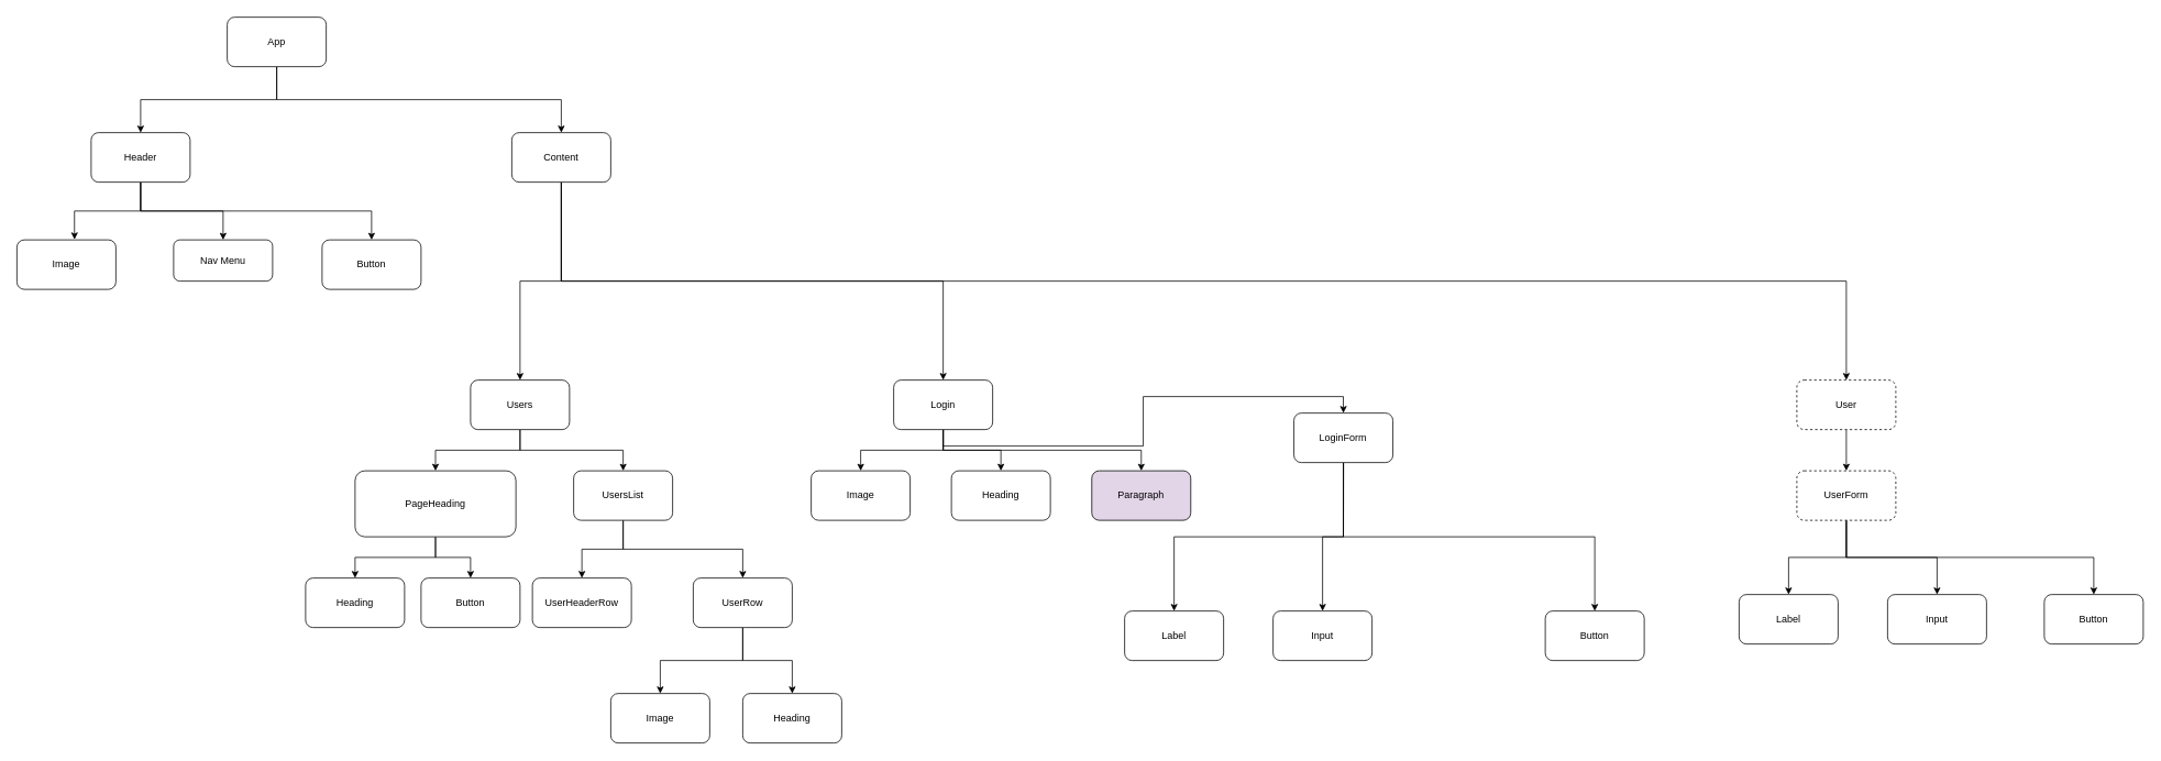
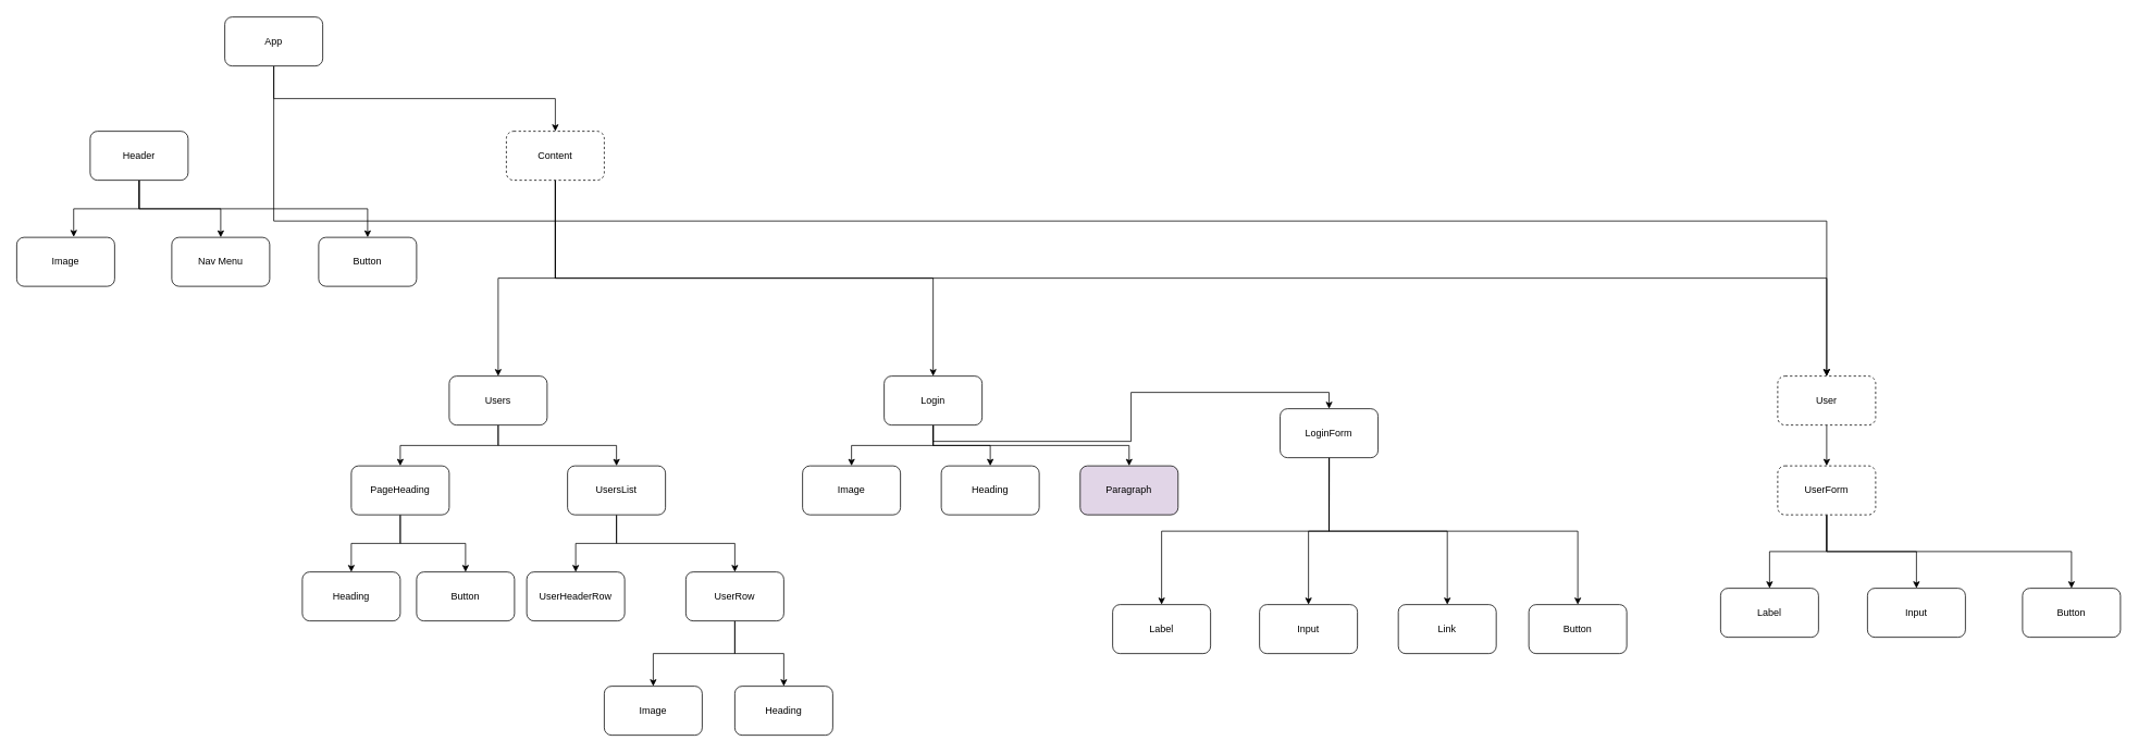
  <mxCell id="0" />
  <mxCell id="1" parent="0" />
- <mxCell id="2" style="edgeStyle=orthogonalEdgeStyle;rounded=0;orthogonalLoop=1;jettySize=auto;html=1;exitX=0.5;exitY=1;exitDx=0;exitDy=0;entryX=0.5;entryY=0;entryDx=0;entryDy=0;" edge="1" parent="1" source="4" target="8"><mxGeometry relative="1" as="geometry" /></mxCell>
+ <mxCell id="2" style="edgeStyle=orthogonalEdgeStyle;rounded=0;orthogonalLoop=1;jettySize=auto;html=1;exitX=0.5;exitY=1;exitDx=0;exitDy=0;" edge="1" parent="1" source="4" target="51"><mxGeometry relative="1" as="geometry" /></mxCell>
  <mxCell id="3" style="edgeStyle=orthogonalEdgeStyle;rounded=0;orthogonalLoop=1;jettySize=auto;html=1;exitX=0.5;exitY=1;exitDx=0;exitDy=0;" edge="1" parent="1" source="4" target="15"><mxGeometry relative="1" as="geometry" /></mxCell>
  <mxCell id="4" value="App" style="rounded=1;whiteSpace=wrap;html=1;" vertex="1" parent="1"><mxGeometry x="275" y="20" width="120" height="60" as="geometry" /></mxCell>
  <mxCell id="5" style="edgeStyle=orthogonalEdgeStyle;rounded=0;orthogonalLoop=1;jettySize=auto;html=1;exitX=0.5;exitY=1;exitDx=0;exitDy=0;entryX=0.582;entryY=-0.009;entryDx=0;entryDy=0;entryPerimeter=0;" edge="1" parent="1" source="8" target="9"><mxGeometry relative="1" as="geometry" /></mxCell>
  <mxCell id="6" style="edgeStyle=orthogonalEdgeStyle;rounded=0;orthogonalLoop=1;jettySize=auto;html=1;exitX=0.5;exitY=1;exitDx=0;exitDy=0;entryX=0.5;entryY=0;entryDx=0;entryDy=0;" edge="1" parent="1" source="8" target="10"><mxGeometry relative="1" as="geometry" /></mxCell>
  <mxCell id="7" style="edgeStyle=orthogonalEdgeStyle;rounded=0;orthogonalLoop=1;jettySize=auto;html=1;exitX=0.5;exitY=1;exitDx=0;exitDy=0;entryX=0.5;entryY=0;entryDx=0;entryDy=0;" edge="1" parent="1" source="8" target="11"><mxGeometry relative="1" as="geometry" /></mxCell>
  <mxCell id="8" value="Header&lt;br&gt;" style="rounded=1;whiteSpace=wrap;html=1;" vertex="1" parent="1"><mxGeometry x="110" y="160" width="120" height="60" as="geometry" /></mxCell>
  <mxCell id="9" value="Image" style="rounded=1;whiteSpace=wrap;html=1;" vertex="1" parent="1"><mxGeometry x="20" y="290" width="120" height="60" as="geometry" /></mxCell>
- <mxCell id="10" value="Nav Menu" style="rounded=1;whiteSpace=wrap;html=1;" vertex="1" parent="1"><mxGeometry x="210" y="290" width="120" height="50" as="geometry" /></mxCell>
+ <mxCell id="10" value="Nav Menu" style="rounded=1;whiteSpace=wrap;html=1;" vertex="1" parent="1"><mxGeometry x="210" y="290" width="120" height="60" as="geometry" /></mxCell>
  <mxCell id="11" value="Button" style="rounded=1;whiteSpace=wrap;html=1;" vertex="1" parent="1"><mxGeometry x="390" y="290" width="120" height="60" as="geometry" /></mxCell>
  <mxCell id="12" style="edgeStyle=orthogonalEdgeStyle;rounded=0;orthogonalLoop=1;jettySize=auto;html=1;exitX=0.5;exitY=1;exitDx=0;exitDy=0;entryX=0.5;entryY=0;entryDx=0;entryDy=0;" edge="1" parent="1" source="15" target="18"><mxGeometry relative="1" as="geometry" /></mxCell>
  <mxCell id="13" style="edgeStyle=orthogonalEdgeStyle;rounded=0;orthogonalLoop=1;jettySize=auto;html=1;exitX=0.5;exitY=1;exitDx=0;exitDy=0;" edge="1" parent="1" source="15" target="37"><mxGeometry relative="1" as="geometry" /></mxCell>
  <mxCell id="14" style="edgeStyle=orthogonalEdgeStyle;rounded=0;orthogonalLoop=1;jettySize=auto;html=1;exitX=0.5;exitY=1;exitDx=0;exitDy=0;entryX=0.5;entryY=0;entryDx=0;entryDy=0;" edge="1" parent="1" source="15" target="51"><mxGeometry relative="1" as="geometry"><mxPoint x="2280" y="360" as="targetPoint" /></mxGeometry></mxCell>
- <mxCell id="15" value="Content" style="rounded=1;whiteSpace=wrap;html=1;" vertex="1" parent="1"><mxGeometry x="620" y="160" width="120" height="60" as="geometry" /></mxCell>
+ <mxCell id="15" value="Content" style="rounded=1;whiteSpace=wrap;html=1;dashed=1;" vertex="1" parent="1"><mxGeometry x="620" y="160" width="120" height="60" as="geometry" /></mxCell>
  <mxCell id="16" style="edgeStyle=orthogonalEdgeStyle;rounded=0;orthogonalLoop=1;jettySize=auto;html=1;exitX=0.5;exitY=1;exitDx=0;exitDy=0;entryX=0.5;entryY=0;entryDx=0;entryDy=0;" edge="1" parent="1" source="18" target="21"><mxGeometry relative="1" as="geometry" /></mxCell>
  <mxCell id="17" style="edgeStyle=orthogonalEdgeStyle;rounded=0;orthogonalLoop=1;jettySize=auto;html=1;exitX=0.5;exitY=1;exitDx=0;exitDy=0;" edge="1" parent="1" source="18" target="26"><mxGeometry relative="1" as="geometry" /></mxCell>
- <mxCell id="18" value="Users" style="rounded=1;whiteSpace=wrap;html=1;" vertex="1" parent="1"><mxGeometry x="570" y="460" width="120" height="60" as="geometry" /></mxCell>
+ <mxCell id="18" value="Users" style="rounded=1;whiteSpace=wrap;html=1;" vertex="1" parent="1"><mxGeometry x="550" y="460" width="120" height="60" as="geometry" /></mxCell>
  <mxCell id="19" style="edgeStyle=orthogonalEdgeStyle;rounded=0;orthogonalLoop=1;jettySize=auto;html=1;exitX=0.5;exitY=1;exitDx=0;exitDy=0;entryX=0.5;entryY=0;entryDx=0;entryDy=0;" edge="1" parent="1" source="21" target="22"><mxGeometry relative="1" as="geometry" /></mxCell>
  <mxCell id="20" style="edgeStyle=orthogonalEdgeStyle;rounded=0;orthogonalLoop=1;jettySize=auto;html=1;exitX=0.5;exitY=1;exitDx=0;exitDy=0;entryX=0.5;entryY=0;entryDx=0;entryDy=0;" edge="1" parent="1" source="21" target="23"><mxGeometry relative="1" as="geometry" /></mxCell>
- <mxCell id="21" value="PageHeading" style="rounded=1;whiteSpace=wrap;html=1;" vertex="1" parent="1"><mxGeometry x="430" y="570" width="195" height="80" as="geometry" /></mxCell>
+ <mxCell id="21" value="PageHeading" style="rounded=1;whiteSpace=wrap;html=1;" vertex="1" parent="1"><mxGeometry x="430" y="570" width="120" height="60" as="geometry" /></mxCell>
  <mxCell id="22" value="Heading" style="rounded=1;whiteSpace=wrap;html=1;" vertex="1" parent="1"><mxGeometry x="370" y="700" width="120" height="60" as="geometry" /></mxCell>
  <mxCell id="23" value="Button" style="rounded=1;whiteSpace=wrap;html=1;" vertex="1" parent="1"><mxGeometry x="510" y="700" width="120" height="60" as="geometry" /></mxCell>
  <mxCell id="24" style="edgeStyle=orthogonalEdgeStyle;rounded=0;orthogonalLoop=1;jettySize=auto;html=1;exitX=0.5;exitY=1;exitDx=0;exitDy=0;entryX=0.5;entryY=0;entryDx=0;entryDy=0;" edge="1" parent="1" source="26" target="27"><mxGeometry relative="1" as="geometry" /></mxCell>
  <mxCell id="25" style="edgeStyle=orthogonalEdgeStyle;rounded=0;orthogonalLoop=1;jettySize=auto;html=1;exitX=0.5;exitY=1;exitDx=0;exitDy=0;entryX=0.5;entryY=0;entryDx=0;entryDy=0;" edge="1" parent="1" source="26" target="30"><mxGeometry relative="1" as="geometry" /></mxCell>
  <mxCell id="26" value="UsersList" style="rounded=1;whiteSpace=wrap;html=1;" vertex="1" parent="1"><mxGeometry x="695" y="570" width="120" height="60" as="geometry" /></mxCell>
  <mxCell id="27" value="UserHeaderRow" style="rounded=1;whiteSpace=wrap;html=1;" vertex="1" parent="1"><mxGeometry x="645" y="700" width="120" height="60" as="geometry" /></mxCell>
  <mxCell id="28" style="edgeStyle=orthogonalEdgeStyle;rounded=0;orthogonalLoop=1;jettySize=auto;html=1;exitX=0.5;exitY=1;exitDx=0;exitDy=0;" edge="1" parent="1" source="30" target="31"><mxGeometry relative="1" as="geometry" /></mxCell>
  <mxCell id="29" style="edgeStyle=orthogonalEdgeStyle;rounded=0;orthogonalLoop=1;jettySize=auto;html=1;exitX=0.5;exitY=1;exitDx=0;exitDy=0;entryX=0.5;entryY=0;entryDx=0;entryDy=0;" edge="1" parent="1" source="30" target="32"><mxGeometry relative="1" as="geometry" /></mxCell>
  <mxCell id="30" value="UserRow" style="rounded=1;whiteSpace=wrap;html=1;" vertex="1" parent="1"><mxGeometry x="840" y="700" width="120" height="60" as="geometry" /></mxCell>
  <mxCell id="31" value="Image" style="rounded=1;whiteSpace=wrap;html=1;" vertex="1" parent="1"><mxGeometry x="740" y="840" width="120" height="60" as="geometry" /></mxCell>
  <mxCell id="32" value="Heading" style="rounded=1;whiteSpace=wrap;html=1;" vertex="1" parent="1"><mxGeometry x="900" y="840" width="120" height="60" as="geometry" /></mxCell>
  <mxCell id="33" style="edgeStyle=orthogonalEdgeStyle;rounded=0;orthogonalLoop=1;jettySize=auto;html=1;exitX=0.5;exitY=1;exitDx=0;exitDy=0;entryX=0.5;entryY=0;entryDx=0;entryDy=0;" edge="1" parent="1" source="37" target="38"><mxGeometry relative="1" as="geometry" /></mxCell>
  <mxCell id="34" style="edgeStyle=orthogonalEdgeStyle;rounded=0;orthogonalLoop=1;jettySize=auto;html=1;exitX=0.5;exitY=1;exitDx=0;exitDy=0;entryX=0.5;entryY=0;entryDx=0;entryDy=0;" edge="1" parent="1" source="37" target="39"><mxGeometry relative="1" as="geometry" /></mxCell>
  <mxCell id="35" style="edgeStyle=orthogonalEdgeStyle;rounded=0;orthogonalLoop=1;jettySize=auto;html=1;exitX=0.5;exitY=1;exitDx=0;exitDy=0;entryX=0.5;entryY=0;entryDx=0;entryDy=0;" edge="1" parent="1" source="37" target="40"><mxGeometry relative="1" as="geometry" /></mxCell>
  <mxCell id="36" style="edgeStyle=orthogonalEdgeStyle;rounded=0;orthogonalLoop=1;jettySize=auto;html=1;exitX=0.5;exitY=1;exitDx=0;exitDy=0;entryX=0.5;entryY=0;entryDx=0;entryDy=0;" edge="1" parent="1" source="37" target="45"><mxGeometry relative="1" as="geometry" /></mxCell>
  <mxCell id="37" value="Login" style="rounded=1;whiteSpace=wrap;html=1;" vertex="1" parent="1"><mxGeometry x="1083" y="460" width="120" height="60" as="geometry" /></mxCell>
  <mxCell id="38" value="Image" style="rounded=1;whiteSpace=wrap;html=1;" vertex="1" parent="1"><mxGeometry x="983" y="570" width="120" height="60" as="geometry" /></mxCell>
  <mxCell id="39" value="Heading" style="rounded=1;whiteSpace=wrap;html=1;" vertex="1" parent="1"><mxGeometry x="1153" y="570" width="120" height="60" as="geometry" /></mxCell>
  <mxCell id="40" value="Paragraph" style="rounded=1;whiteSpace=wrap;html=1;fillColor=#e1d5e7;" vertex="1" parent="1"><mxGeometry x="1323.195" y="570" width="120" height="60" as="geometry" /></mxCell>
  <mxCell id="41" style="edgeStyle=orthogonalEdgeStyle;rounded=0;orthogonalLoop=1;jettySize=auto;html=1;exitX=0.5;exitY=1;exitDx=0;exitDy=0;entryX=0.5;entryY=0;entryDx=0;entryDy=0;" edge="1" parent="1" source="45" target="46"><mxGeometry relative="1" as="geometry" /></mxCell>
  <mxCell id="42" style="edgeStyle=orthogonalEdgeStyle;rounded=0;orthogonalLoop=1;jettySize=auto;html=1;exitX=0.5;exitY=1;exitDx=0;exitDy=0;entryX=0.5;entryY=0;entryDx=0;entryDy=0;" edge="1" parent="1" source="45" target="47"><mxGeometry relative="1" as="geometry" /></mxCell>
+ <mxCell id="43" style="edgeStyle=orthogonalEdgeStyle;rounded=0;orthogonalLoop=1;jettySize=auto;html=1;exitX=0.5;exitY=1;exitDx=0;exitDy=0;" edge="1" parent="1" source="45" target="49"><mxGeometry relative="1" as="geometry" /></mxCell>
  <mxCell id="44" style="edgeStyle=orthogonalEdgeStyle;rounded=0;orthogonalLoop=1;jettySize=auto;html=1;exitX=0.5;exitY=1;exitDx=0;exitDy=0;entryX=0.5;entryY=0;entryDx=0;entryDy=0;" edge="1" parent="1" source="45" target="48"><mxGeometry relative="1" as="geometry" /></mxCell>
  <mxCell id="45" value="LoginForm" style="rounded=1;whiteSpace=wrap;html=1;" vertex="1" parent="1"><mxGeometry x="1568.247" y="500" width="120" height="60" as="geometry" /></mxCell>
  <mxCell id="46" value="Label" style="rounded=1;whiteSpace=wrap;html=1;" vertex="1" parent="1"><mxGeometry x="1363" y="740" width="120" height="60" as="geometry" /></mxCell>
  <mxCell id="47" value="Input" style="rounded=1;whiteSpace=wrap;html=1;" vertex="1" parent="1"><mxGeometry x="1543" y="740" width="120" height="60" as="geometry" /></mxCell>
  <mxCell id="48" value="Button" style="rounded=1;whiteSpace=wrap;html=1;" vertex="1" parent="1"><mxGeometry x="1873" y="740" width="120" height="60" as="geometry" /></mxCell>
+ <mxCell id="49" value="Link" style="rounded=1;whiteSpace=wrap;html=1;" vertex="1" parent="1"><mxGeometry x="1713.065" y="740" width="120" height="60" as="geometry" /></mxCell>
  <mxCell id="50" style="edgeStyle=orthogonalEdgeStyle;rounded=0;orthogonalLoop=1;jettySize=auto;html=1;exitX=0.5;exitY=1;exitDx=0;exitDy=0;entryX=0.5;entryY=0;entryDx=0;entryDy=0;" edge="1" parent="1" source="51" target="58"><mxGeometry relative="1" as="geometry" /></mxCell>
  <mxCell id="51" value="User" style="rounded=1;whiteSpace=wrap;html=1;dashed=1;" vertex="1" parent="1"><mxGeometry x="2178" y="460" width="120" height="60" as="geometry" /></mxCell>
  <mxCell id="52" value="Label" style="rounded=1;whiteSpace=wrap;html=1;" vertex="1" parent="1"><mxGeometry x="2108" y="720" width="120" height="60" as="geometry" /></mxCell>
  <mxCell id="53" value="Input" style="rounded=1;whiteSpace=wrap;html=1;" vertex="1" parent="1"><mxGeometry x="2288" y="720" width="120" height="60" as="geometry" /></mxCell>
  <mxCell id="54" value="Button" style="rounded=1;whiteSpace=wrap;html=1;" vertex="1" parent="1"><mxGeometry x="2478" y="720" width="120" height="60" as="geometry" /></mxCell>
  <mxCell id="55" style="edgeStyle=orthogonalEdgeStyle;rounded=0;orthogonalLoop=1;jettySize=auto;html=1;exitX=0.5;exitY=1;exitDx=0;exitDy=0;entryX=0.5;entryY=0;entryDx=0;entryDy=0;" edge="1" parent="1" source="58" target="52"><mxGeometry relative="1" as="geometry" /></mxCell>
  <mxCell id="56" style="edgeStyle=orthogonalEdgeStyle;rounded=0;orthogonalLoop=1;jettySize=auto;html=1;exitX=0.5;exitY=1;exitDx=0;exitDy=0;entryX=0.5;entryY=0;entryDx=0;entryDy=0;" edge="1" parent="1" source="58" target="53"><mxGeometry relative="1" as="geometry" /></mxCell>
  <mxCell id="57" style="edgeStyle=orthogonalEdgeStyle;rounded=0;orthogonalLoop=1;jettySize=auto;html=1;exitX=0.5;exitY=1;exitDx=0;exitDy=0;entryX=0.5;entryY=0;entryDx=0;entryDy=0;" edge="1" parent="1" source="58" target="54"><mxGeometry relative="1" as="geometry" /></mxCell>
  <mxCell id="58" value="UserForm" style="rounded=1;whiteSpace=wrap;html=1;dashed=1;" vertex="1" parent="1"><mxGeometry x="2178" y="570" width="120" height="60" as="geometry" /></mxCell>
